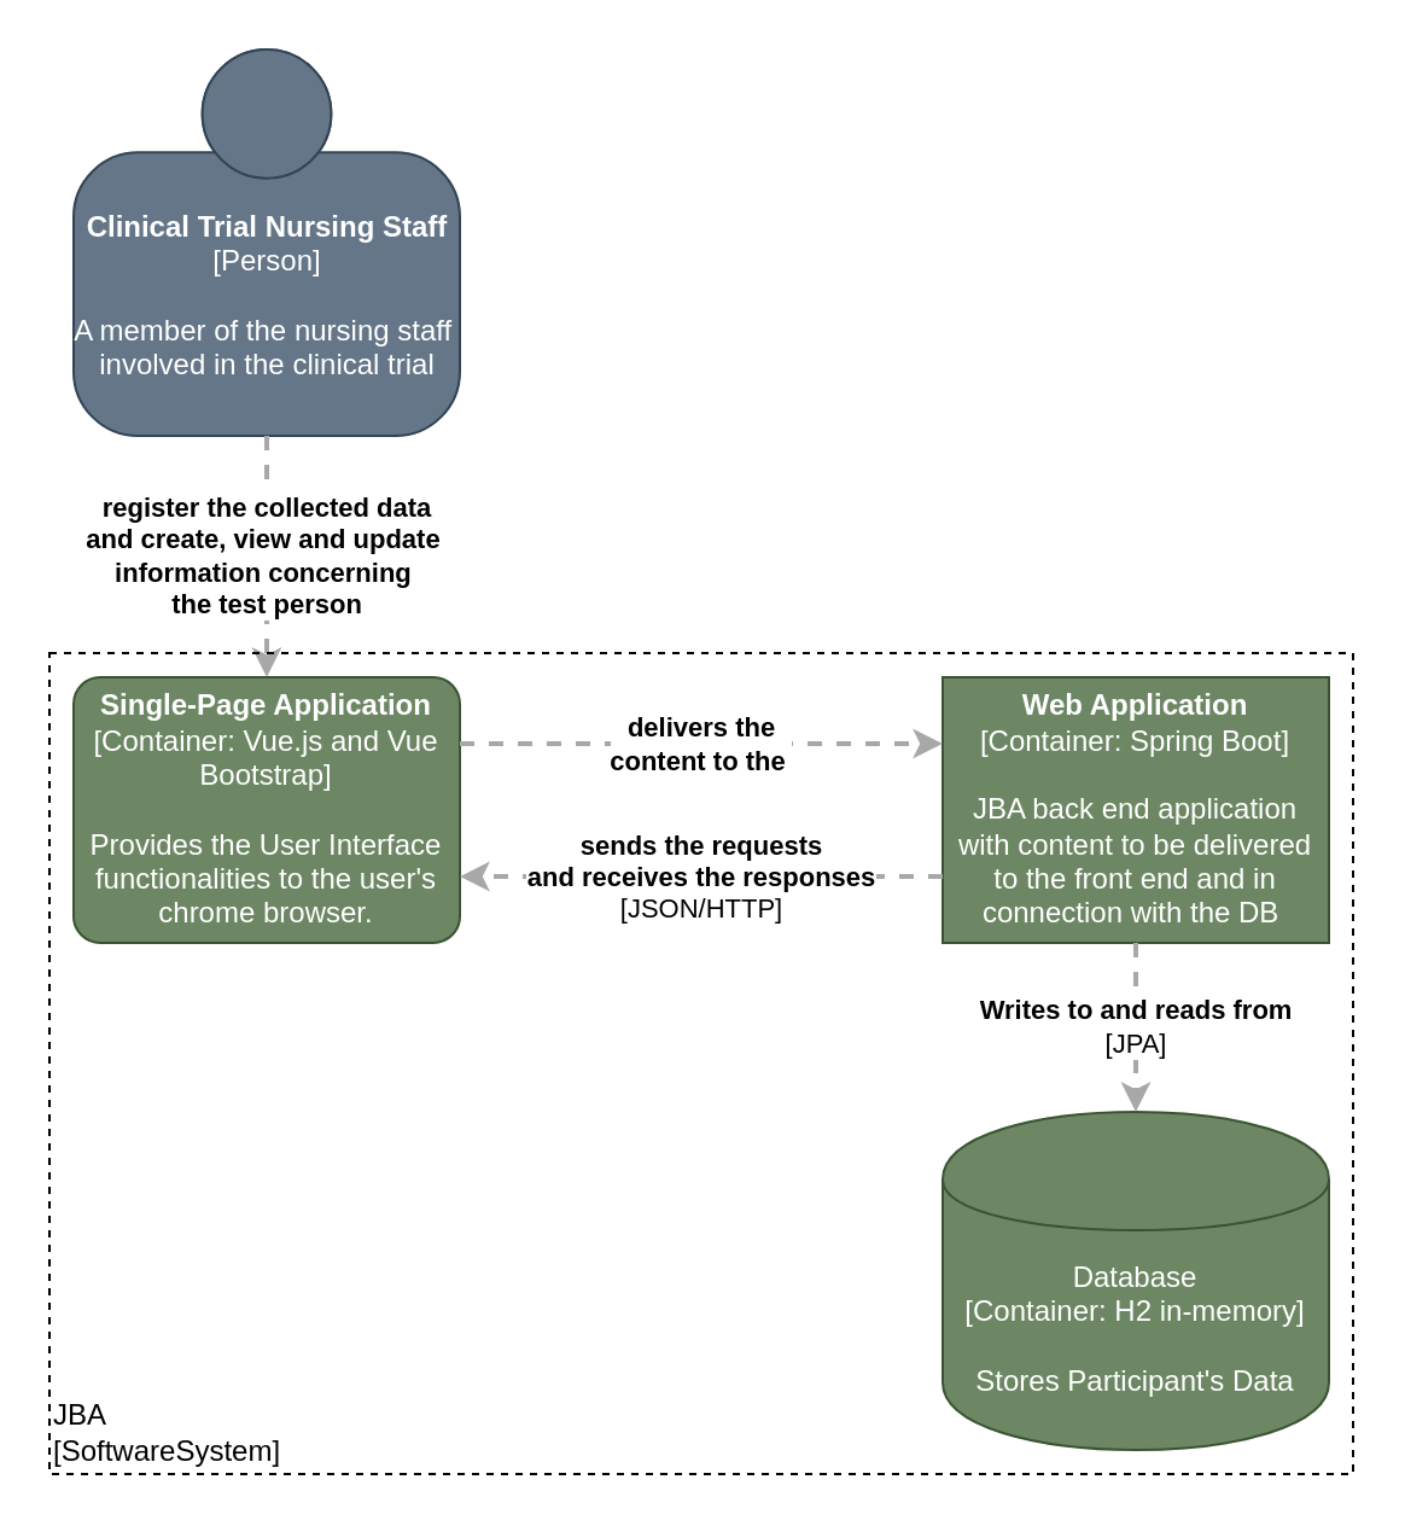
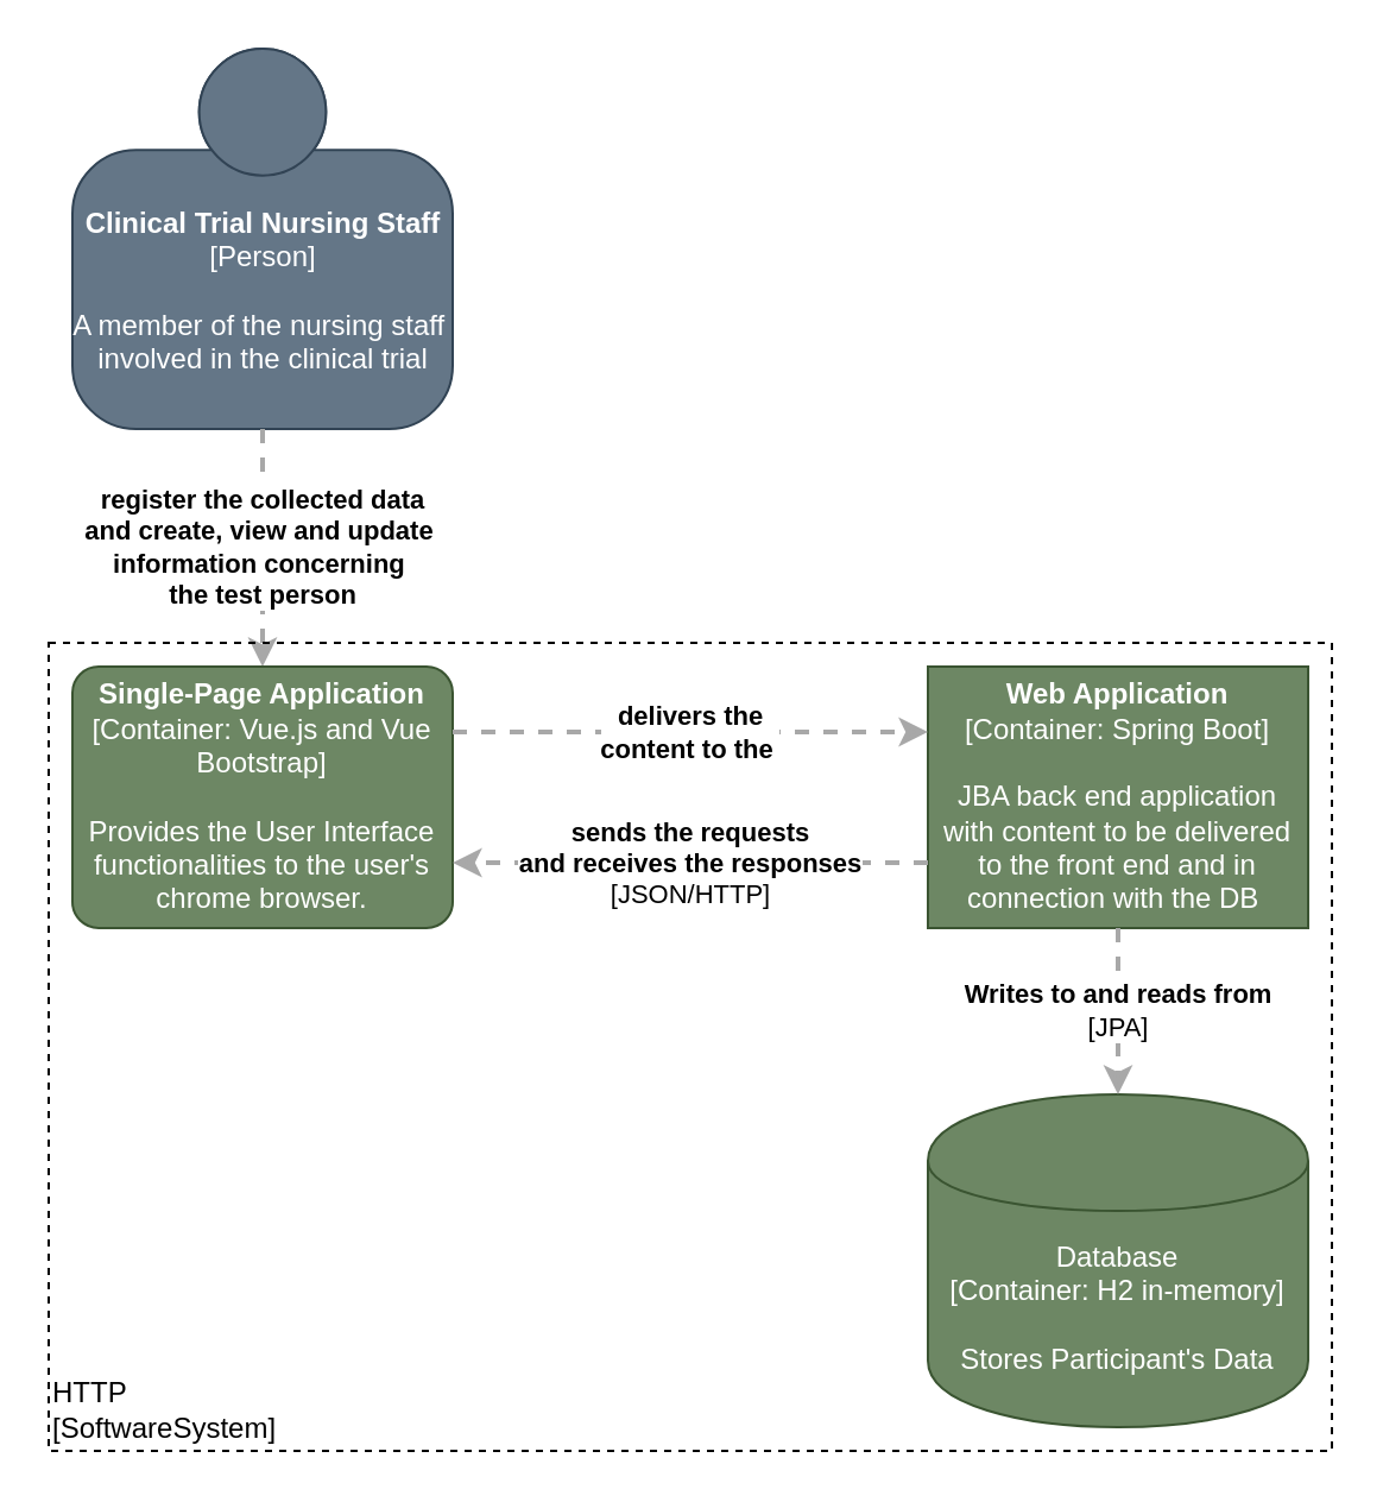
  <mxCell id="0" />
  <mxCell id="1" parent="0" />
  <mxCell id="2" value="&lt;b&gt;Clinical Trial Nursing Staff&lt;/b&gt;&lt;div&gt;[Person]&lt;/div&gt;&lt;br&gt;&lt;div&gt;A member of the nursing staff&amp;nbsp;&lt;/div&gt;&lt;div&gt;involved&amp;nbsp;&lt;span&gt;in the clinical trial&lt;/span&gt;&lt;/div&gt;" style="html=1;dashed=0;whitespace=wrap;fillColor=#647687;strokeColor=#314354;shape=mxgraph.c4.person;align=center;points=[[0.5,0,0],[1,0.5,0],[1,0.75,0],[0.75,1,0],[0.5,1,0],[0.25,1,0],[0,0.75,0],[0,0.5,0]];fontColor=#ffffff;" parent="1" vertex="1"><mxGeometry x="30" y="20" width="160" height="160" as="geometry" /></mxCell>
  <mxCell id="3" value="&lt;div style=&quot;text-align: left&quot;&gt;&lt;div style=&quot;text-align: center&quot;&gt;&lt;b&gt;register the collected data&lt;/b&gt;&lt;/div&gt;&lt;div style=&quot;text-align: center&quot;&gt;&lt;b&gt;and create, view and update&amp;nbsp;&lt;/b&gt;&lt;/div&gt;&lt;div style=&quot;text-align: center&quot;&gt;&lt;b&gt;information concerning&amp;nbsp;&lt;/b&gt;&lt;/div&gt;&lt;div style=&quot;text-align: center&quot;&gt;&lt;b&gt;the&amp;nbsp;test person&lt;/b&gt;&lt;/div&gt;&lt;/div&gt;" style="edgeStyle=none;rounded=0;html=1;jettySize=auto;orthogonalLoop=1;strokeColor=#A8A8A8;strokeWidth=2;fontColor=#000000;jumpStyle=none;dashed=1;exitX=0.5;exitY=1;exitDx=0;exitDy=0;exitPerimeter=0;entryX=0.5;entryY=0;entryDx=0;entryDy=0;entryPerimeter=0;" parent="1" source="2" target="6" edge="1"><mxGeometry width="200" relative="1" as="geometry"><mxPoint x="-170" y="260" as="sourcePoint" /><mxPoint x="-230" y="360" as="targetPoint" /></mxGeometry></mxCell>
- <mxCell id="4" value="&lt;div style=&quot;text-align: left&quot;&gt;JBA&lt;/div&gt;&lt;div style=&quot;text-align: left&quot;&gt;[SoftwareSystem]&lt;/div&gt;" style="rounded=0;whiteSpace=wrap;html=1;labelBackgroundColor=none;fillColor=none;fontColor=#000000;align=left;arcSize=5;strokeColor=#000000;verticalAlign=bottom;points=[[0.25,0,0],[0.5,0,0],[0.75,0,0],[1,0.25,0],[1,0.5,0],[1,0.75,0],[0.75,1,0],[0.5,1,0],[0.25,1,0],[0,0.75,0],[0,0.5,0],[0,0.25,0]];dashed=1;" parent="1" vertex="1"><mxGeometry x="20" y="270" width="540" height="340" as="geometry" /></mxCell>
+ <mxCell id="4" value="&lt;div style=&quot;text-align: left&quot;&gt;HTTP&lt;/div&gt;&lt;div style=&quot;text-align: left&quot;&gt;[SoftwareSystem]&lt;/div&gt;" style="rounded=0;whiteSpace=wrap;html=1;labelBackgroundColor=none;fillColor=none;fontColor=#000000;align=left;arcSize=5;strokeColor=#000000;verticalAlign=bottom;points=[[0.25,0,0],[0.5,0,0],[0.75,0,0],[1,0.25,0],[1,0.5,0],[1,0.75,0],[0.75,1,0],[0.5,1,0],[0.25,1,0],[0,0.75,0],[0,0.5,0],[0,0.25,0]];dashed=1;" parent="1" vertex="1"><mxGeometry x="20" y="270" width="540" height="340" as="geometry" /></mxCell>
  <mxCell id="5" value="&lt;b&gt;Web Application&lt;/b&gt;&lt;div&gt;[Container: Spring Boot]&lt;/div&gt;&lt;br&gt;&lt;div&gt;JBA back end application with content to be delivered to the front end and in connection with the DB&amp;nbsp;&lt;/div&gt;" style="rounded=0;whiteSpace=wrap;html=1;labelBackgroundColor=none;fillColor=#6d8764;fontColor=#ffffff;align=center;arcSize=10;strokeColor=#3A5431;points=[[0.25,0,0],[0.5,0,0],[0.75,0,0],[1,0.25,0],[1,0.5,0],[1,0.75,0],[0.75,1,0],[0.5,1,0],[0.25,1,0],[0,0.75,0],[0,0.5,0],[0,0.25,0]];" parent="1" vertex="1"><mxGeometry x="390" y="280" width="160" height="110.0" as="geometry" /></mxCell>
  <mxCell id="6" value="&lt;b&gt;Single-Page Application&lt;/b&gt;&lt;div&gt;[Container: Vue.js and Vue Bootstrap]&lt;/div&gt;&lt;br&gt;&lt;div&gt;Provides the User Interface functionalities to the user's chrome browser.&lt;/div&gt;" style="rounded=1;whiteSpace=wrap;html=1;labelBackgroundColor=none;fillColor=#6d8764;fontColor=#ffffff;align=center;arcSize=10;strokeColor=#3A5431;points=[[0.25,0,0],[0.5,0,0],[0.75,0,0],[1,0.25,0],[1,0.5,0],[1,0.75,0],[0.75,1,0],[0.5,1,0],[0.25,1,0],[0,0.75,0],[0,0.5,0],[0,0.25,0]];" parent="1" vertex="1"><mxGeometry x="30" y="280" width="160" height="110.0" as="geometry" /></mxCell>
  <mxCell id="7" value="&lt;div style=&quot;text-align: left&quot;&gt;&lt;div style=&quot;text-align: center&quot;&gt;&lt;b&gt;delivers the&lt;/b&gt;&lt;/div&gt;&lt;div style=&quot;text-align: center&quot;&gt;&lt;b&gt;content&lt;/b&gt;&lt;b&gt;&amp;nbsp;&lt;/b&gt;&lt;b&gt;to the&amp;nbsp;&lt;/b&gt;&lt;/div&gt;&lt;/div&gt;" style="edgeStyle=none;rounded=0;html=1;jettySize=auto;orthogonalLoop=1;strokeColor=#A8A8A8;strokeWidth=2;fontColor=#000000;jumpStyle=none;dashed=1;exitX=1;exitY=0.25;exitDx=0;exitDy=0;exitPerimeter=0;entryX=0;entryY=0.25;entryDx=0;entryDy=0;entryPerimeter=0;" parent="1" source="6" target="5" edge="1"><mxGeometry width="200" relative="1" as="geometry"><mxPoint x="370" y="308" as="sourcePoint" /><mxPoint x="340" y="180" as="targetPoint" /></mxGeometry></mxCell>
  <mxCell id="8" value="&lt;div style=&quot;text-align: left&quot;&gt;&lt;div style=&quot;text-align: center&quot;&gt;&lt;b&gt;sends the requests&lt;/b&gt;&lt;/div&gt;&lt;div style=&quot;text-align: center&quot;&gt;&lt;b&gt;and receives the responses&lt;/b&gt;&lt;/div&gt;&lt;div style=&quot;text-align: center&quot;&gt;[JSON/HTTP]&lt;/div&gt;&lt;/div&gt;" style="edgeStyle=none;rounded=0;html=1;jettySize=auto;orthogonalLoop=1;strokeColor=#A8A8A8;strokeWidth=2;fontColor=#000000;jumpStyle=none;dashed=1;entryX=1;entryY=0.75;entryDx=0;entryDy=0;entryPerimeter=0;exitX=0;exitY=0.75;exitDx=0;exitDy=0;exitPerimeter=0;" parent="1" source="5" target="6" edge="1"><mxGeometry width="200" relative="1" as="geometry"><mxPoint x="230" y="363" as="sourcePoint" /><mxPoint x="390" y="363" as="targetPoint" /></mxGeometry></mxCell>
  <mxCell id="9" value="&lt;span&gt;Database&lt;/span&gt;&lt;div&gt;[Container:&amp;nbsp;H2 in-memory]&lt;/div&gt;&lt;br&gt;&lt;div&gt;Stores Participant's Data&lt;/div&gt;" style="shape=cylinder;whiteSpace=wrap;html=1;boundedLbl=1;rounded=0;labelBackgroundColor=none;fillColor=#6d8764;fontSize=12;fontColor=#ffffff;align=center;strokeColor=#3A5431;points=[[0.5,0,0],[1,0.25,0],[1,0.5,0],[1,0.75,0],[0.5,1,0],[0,0.75,0],[0,0.5,0],[0,0.25,0]];" parent="1" vertex="1"><mxGeometry x="390" y="460" width="160" height="140" as="geometry" /></mxCell>
  <mxCell id="10" value="&lt;div style=&quot;text-align: left&quot;&gt;&lt;div style=&quot;text-align: center&quot;&gt;&lt;b&gt;Writes to and reads from&lt;/b&gt;&lt;/div&gt;&lt;div style=&quot;text-align: center&quot;&gt;[JPA]&lt;/div&gt;&lt;/div&gt;" style="edgeStyle=none;rounded=0;html=1;entryX=0.5;entryY=0;jettySize=auto;orthogonalLoop=1;strokeColor=#A8A8A8;strokeWidth=2;fontColor=#000000;jumpStyle=none;dashed=1;exitX=0.5;exitY=1;exitDx=0;exitDy=0;exitPerimeter=0;entryDx=0;entryDy=0;entryPerimeter=0;" parent="1" source="5" target="9" edge="1"><mxGeometry width="200" relative="1" as="geometry"><mxPoint x="140" y="390" as="sourcePoint" /><mxPoint x="340" y="390" as="targetPoint" /></mxGeometry></mxCell>
